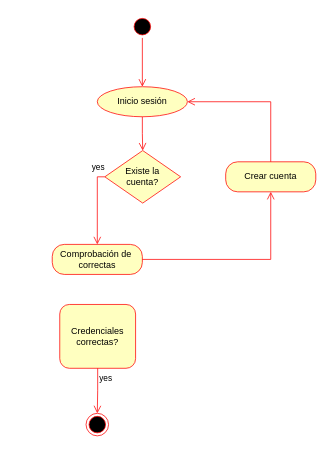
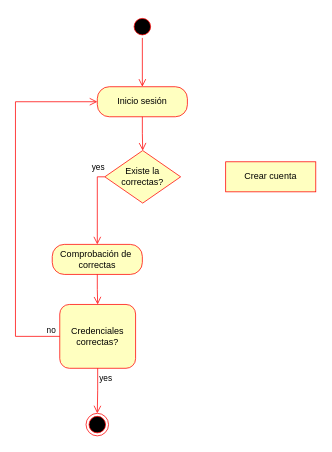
  <mxCell id="0" />
  <mxCell id="1" parent="0" />
  <mxCell id="2" value="" style="ellipse;html=1;shape=startState;fillColor=#000000;strokeColor=#ff0000;" parent="1" vertex="1"><mxGeometry x="174" y="20" width="30" height="30" as="geometry" /></mxCell>
  <mxCell id="3" value="" style="edgeStyle=orthogonalEdgeStyle;html=1;verticalAlign=bottom;endArrow=open;endSize=8;strokeColor=#ff0000;rounded=0;entryX=0.5;entryY=0;entryDx=0;entryDy=0;" parent="1" source="2" target="4" edge="1"><mxGeometry relative="1" as="geometry"><mxPoint x="189" y="110" as="targetPoint" /></mxGeometry></mxCell>
- <mxCell id="4" value="Inicio sesión" style="ellipse;whiteSpace=wrap;html=1;arcSize=40;fontColor=#000000;fillColor=#ffffc0;strokeColor=#ff0000;" parent="1" vertex="1"><mxGeometry x="129" y="115" width="120" height="40" as="geometry" /></mxCell>
+ <mxCell id="4" value="Inicio sesión" style="rounded=1;whiteSpace=wrap;html=1;arcSize=40;fontColor=#000000;fillColor=#ffffc0;strokeColor=#ff0000;" parent="1" vertex="1"><mxGeometry x="129" y="115" width="120" height="40" as="geometry" /></mxCell>
  <mxCell id="5" value="" style="edgeStyle=orthogonalEdgeStyle;html=1;verticalAlign=bottom;endArrow=open;endSize=8;strokeColor=#ff0000;rounded=0;entryX=0.5;entryY=0;entryDx=0;entryDy=0;" parent="1" source="4" target="6" edge="1"><mxGeometry relative="1" as="geometry"><mxPoint x="189" y="220" as="targetPoint" /></mxGeometry></mxCell>
- <mxCell id="6" value="Existe la &lt;br&gt;cuenta?" style="rhombus;whiteSpace=wrap;html=1;fontColor=#000000;fillColor=#ffffc0;strokeColor=#ff0000;" parent="1" vertex="1"><mxGeometry x="139" y="200" width="101" height="70" as="geometry" /></mxCell>
+ <mxCell id="6" value="Existe la &lt;br&gt;correctas?" style="rhombus;whiteSpace=wrap;html=1;fontColor=#000000;fillColor=#ffffc0;strokeColor=#ff0000;" parent="1" vertex="1"><mxGeometry x="139" y="200" width="101" height="70" as="geometry" /></mxCell>
  <mxCell id="7" value="yes" style="edgeStyle=orthogonalEdgeStyle;html=1;align=left;verticalAlign=top;endArrow=open;endSize=8;strokeColor=#ff0000;rounded=0;exitX=0;exitY=0.5;exitDx=0;exitDy=0;entryX=0.5;entryY=0;entryDx=0;entryDy=0;" parent="1" source="6" target="10" edge="1"><mxGeometry x="-0.8" y="-27" relative="1" as="geometry"><mxPoint x="150" y="330" as="targetPoint" /><Array as="points"><mxPoint x="129" y="235" /></Array><mxPoint x="18" y="-25" as="offset" /></mxGeometry></mxCell>
- <mxCell id="8" value="Crear cuenta" style="rounded=1;whiteSpace=wrap;html=1;arcSize=40;fontColor=#000000;fillColor=#ffffc0;strokeColor=#ff0000;" parent="1" vertex="1"><mxGeometry x="300" y="215" width="120" height="40" as="geometry" /></mxCell>
- <mxCell id="9" value="" style="edgeStyle=orthogonalEdgeStyle;html=1;verticalAlign=bottom;endArrow=open;endSize=8;strokeColor=#ff0000;rounded=0;entryX=1;entryY=0.5;entryDx=0;entryDy=0;" parent="1" source="8" target="4" edge="1"><mxGeometry relative="1" as="geometry"><mxPoint x="370" y="340" as="targetPoint" /><Array as="points"><mxPoint x="360" y="135" /></Array></mxGeometry></mxCell>
+ <mxCell id="8" value="Crear cuenta" style="whiteSpace=wrap;html=1;arcSize=40;fontColor=#000000;fillColor=#ffffc0;strokeColor=#ff0000;rounded=0;" parent="1" vertex="1"><mxGeometry x="300" y="215" width="120" height="40" as="geometry" /></mxCell>
  <mxCell id="10" value="Comprobación de&amp;nbsp;&lt;br&gt;correctas" style="rounded=1;whiteSpace=wrap;html=1;arcSize=40;fontColor=#000000;fillColor=#ffffc0;strokeColor=#ff0000;" parent="1" vertex="1"><mxGeometry x="69" y="325" width="120" height="40" as="geometry" /></mxCell>
- <mxCell id="11" value="" style="edgeStyle=orthogonalEdgeStyle;html=1;verticalAlign=bottom;endArrow=open;endSize=8;strokeColor=#ff0000;rounded=0;" parent="1" source="10" target="8" edge="1"><mxGeometry relative="1" as="geometry"><mxPoint x="144" y="430" as="targetPoint" /></mxGeometry></mxCell>
+ <mxCell id="11" value="" style="edgeStyle=orthogonalEdgeStyle;html=1;verticalAlign=bottom;endArrow=open;endSize=8;strokeColor=#ff0000;rounded=0;entryX=0.5;entryY=0;entryDx=0;entryDy=0;" parent="1" source="10" target="12" edge="1"><mxGeometry relative="1" as="geometry"><mxPoint x="144" y="430" as="targetPoint" /></mxGeometry></mxCell>
  <mxCell id="12" value="Credenciales correctas?" style="whiteSpace=wrap;html=1;fontColor=#000000;fillColor=#ffffc0;strokeColor=#ff0000;rounded=1;" parent="1" vertex="1"><mxGeometry x="79" y="405" width="101" height="85" as="geometry" /></mxCell>
+ <mxCell id="13" value="no" style="edgeStyle=orthogonalEdgeStyle;html=1;align=left;verticalAlign=bottom;endArrow=open;endSize=8;strokeColor=#ff0000;rounded=0;entryX=0;entryY=0.5;entryDx=0;entryDy=0;" parent="1" source="12" target="4" edge="1"><mxGeometry x="-0.921" relative="1" as="geometry"><mxPoint x="279" y="480" as="targetPoint" /><Array as="points"><mxPoint x="20" y="448" /><mxPoint x="20" y="135" /></Array><mxPoint as="offset" /></mxGeometry></mxCell>
  <mxCell id="14" value="yes" style="edgeStyle=orthogonalEdgeStyle;html=1;align=left;verticalAlign=top;endArrow=open;endSize=8;strokeColor=#ff0000;rounded=0;entryX=0.5;entryY=0;entryDx=0;entryDy=0;" parent="1" source="12" edge="1" target="15"><mxGeometry x="-1" relative="1" as="geometry"><mxPoint x="139" y="560" as="targetPoint" /></mxGeometry></mxCell>
  <mxCell id="15" value="" style="ellipse;html=1;shape=endState;fillColor=#000000;strokeColor=#ff0000;" vertex="1" parent="1"><mxGeometry x="114" y="550" width="30" height="30" as="geometry" /></mxCell>
